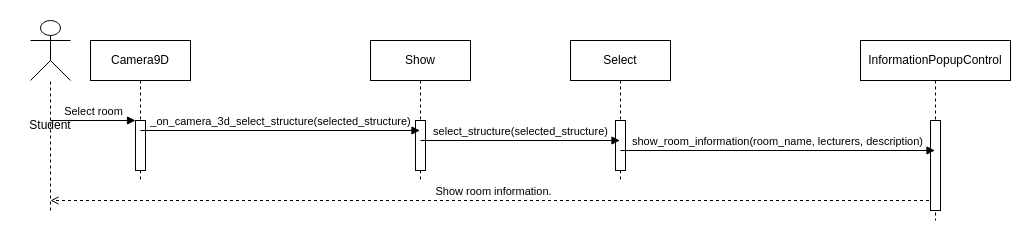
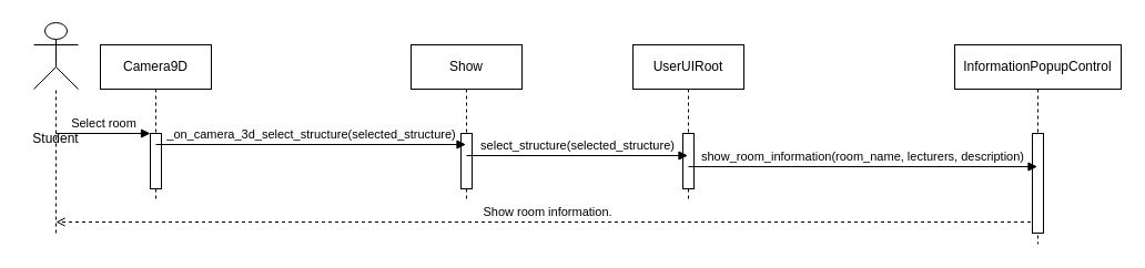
  <mxCell id="0" />
  <mxCell id="1" parent="0" />
  <mxCell id="2" value="Camera9D" style="shape=umlLifeline;perimeter=lifelinePerimeter;whiteSpace=wrap;html=1;container=0;dropTarget=0;collapsible=0;recursiveResize=0;outlineConnect=0;portConstraint=eastwest;newEdgeStyle={&quot;edgeStyle&quot;:&quot;elbowEdgeStyle&quot;,&quot;elbow&quot;:&quot;vertical&quot;,&quot;curved&quot;:0,&quot;rounded&quot;:0};" parent="1" vertex="1"><mxGeometry x="90" y="40" width="100" height="140" as="geometry" /></mxCell>
  <mxCell id="3" value="" style="html=1;points=[];perimeter=orthogonalPerimeter;outlineConnect=0;targetShapes=umlLifeline;portConstraint=eastwest;newEdgeStyle={&quot;edgeStyle&quot;:&quot;elbowEdgeStyle&quot;,&quot;elbow&quot;:&quot;vertical&quot;,&quot;curved&quot;:0,&quot;rounded&quot;:0};" parent="2" vertex="1"><mxGeometry x="45" y="80" width="10" height="50" as="geometry" /></mxCell>
  <mxCell id="4" value="Select room" style="html=1;verticalAlign=bottom;endArrow=block;elbow=vertical;rounded=0;" parent="1" target="3" edge="1"><mxGeometry relative="1" as="geometry"><mxPoint x="50" y="120" as="sourcePoint" /></mxGeometry></mxCell>
  <mxCell id="5" value="" style="shape=umlActor;verticalLabelPosition=bottom;verticalAlign=top;html=1;outlineConnect=0;align=center;" parent="1" vertex="1"><mxGeometry x="30" y="20" width="40" height="60" as="geometry" /></mxCell>
  <mxCell id="6" value="" style="endArrow=none;dashed=1;html=1;rounded=0;" parent="1" target="5" edge="1"><mxGeometry width="50" height="50" relative="1" as="geometry"><mxPoint x="50" y="210" as="sourcePoint" /><mxPoint x="170" y="190" as="targetPoint" /></mxGeometry></mxCell>
  <mxCell id="7" value="Student" style="text;html=1;align=center;verticalAlign=middle;whiteSpace=wrap;rounded=0;" parent="1" vertex="1"><mxGeometry x="20" y="110" width="60" height="30" as="geometry" /></mxCell>
  <mxCell id="8" value="Show room information." style="html=1;verticalAlign=bottom;endArrow=open;elbow=vertical;rounded=0;dashed=1;endFill=0;" parent="1" edge="1" source="15"><mxGeometry relative="1" as="geometry"><mxPoint x="970" y="200" as="sourcePoint" /><mxPoint x="50" y="200" as="targetPoint" /></mxGeometry></mxCell>
  <mxCell id="9" value="Show" style="shape=umlLifeline;perimeter=lifelinePerimeter;whiteSpace=wrap;html=1;container=0;dropTarget=0;collapsible=0;recursiveResize=0;outlineConnect=0;portConstraint=eastwest;newEdgeStyle={&quot;edgeStyle&quot;:&quot;elbowEdgeStyle&quot;,&quot;elbow&quot;:&quot;vertical&quot;,&quot;curved&quot;:0,&quot;rounded&quot;:0};" vertex="1" parent="1"><mxGeometry x="370" y="40" width="100" height="140" as="geometry" /></mxCell>
  <mxCell id="10" value="" style="html=1;points=[];perimeter=orthogonalPerimeter;outlineConnect=0;targetShapes=umlLifeline;portConstraint=eastwest;newEdgeStyle={&quot;edgeStyle&quot;:&quot;elbowEdgeStyle&quot;,&quot;elbow&quot;:&quot;vertical&quot;,&quot;curved&quot;:0,&quot;rounded&quot;:0};" vertex="1" parent="9"><mxGeometry x="45" y="80" width="10" height="50" as="geometry" /></mxCell>
  <mxCell id="11" value="_on_camera_3d_select_structure(selected_structure)" style="html=1;verticalAlign=bottom;endArrow=block;elbow=vertical;rounded=0;" edge="1" parent="1" target="9"><mxGeometry relative="1" as="geometry"><mxPoint x="140" y="130" as="sourcePoint" /><mxPoint x="325" y="130" as="targetPoint" /></mxGeometry></mxCell>
- <mxCell id="12" value="Select" style="shape=umlLifeline;perimeter=lifelinePerimeter;whiteSpace=wrap;html=1;container=0;dropTarget=0;collapsible=0;recursiveResize=0;outlineConnect=0;portConstraint=eastwest;newEdgeStyle={&quot;edgeStyle&quot;:&quot;elbowEdgeStyle&quot;,&quot;elbow&quot;:&quot;vertical&quot;,&quot;curved&quot;:0,&quot;rounded&quot;:0};" vertex="1" parent="1"><mxGeometry x="570" y="40" width="100" height="140" as="geometry" /></mxCell>
+ <mxCell id="12" value="UserUIRoot" style="shape=umlLifeline;perimeter=lifelinePerimeter;whiteSpace=wrap;html=1;container=0;dropTarget=0;collapsible=0;recursiveResize=0;outlineConnect=0;portConstraint=eastwest;newEdgeStyle={&quot;edgeStyle&quot;:&quot;elbowEdgeStyle&quot;,&quot;elbow&quot;:&quot;vertical&quot;,&quot;curved&quot;:0,&quot;rounded&quot;:0};" vertex="1" parent="1"><mxGeometry x="570" y="40" width="100" height="140" as="geometry" /></mxCell>
  <mxCell id="13" value="" style="html=1;points=[];perimeter=orthogonalPerimeter;outlineConnect=0;targetShapes=umlLifeline;portConstraint=eastwest;newEdgeStyle={&quot;edgeStyle&quot;:&quot;elbowEdgeStyle&quot;,&quot;elbow&quot;:&quot;vertical&quot;,&quot;curved&quot;:0,&quot;rounded&quot;:0};" vertex="1" parent="12"><mxGeometry x="45" y="80" width="10" height="50" as="geometry" /></mxCell>
  <mxCell id="14" value="select_structure(selected_structure)" style="html=1;verticalAlign=bottom;endArrow=block;elbow=vertical;rounded=0;" edge="1" parent="1" target="12"><mxGeometry relative="1" as="geometry"><mxPoint x="420" y="140" as="sourcePoint" /><mxPoint x="700" y="140" as="targetPoint" /></mxGeometry></mxCell>
  <mxCell id="15" value="InformationPopupControl" style="shape=umlLifeline;perimeter=lifelinePerimeter;whiteSpace=wrap;html=1;container=0;dropTarget=0;collapsible=0;recursiveResize=0;outlineConnect=0;portConstraint=eastwest;newEdgeStyle={&quot;edgeStyle&quot;:&quot;elbowEdgeStyle&quot;,&quot;elbow&quot;:&quot;vertical&quot;,&quot;curved&quot;:0,&quot;rounded&quot;:0};" vertex="1" parent="1"><mxGeometry x="860" y="40" width="150" height="180" as="geometry" /></mxCell>
  <mxCell id="16" value="" style="html=1;points=[];perimeter=orthogonalPerimeter;outlineConnect=0;targetShapes=umlLifeline;portConstraint=eastwest;newEdgeStyle={&quot;edgeStyle&quot;:&quot;elbowEdgeStyle&quot;,&quot;elbow&quot;:&quot;vertical&quot;,&quot;curved&quot;:0,&quot;rounded&quot;:0};" vertex="1" parent="15"><mxGeometry x="70" y="80" width="10" height="90" as="geometry" /></mxCell>
  <mxCell id="17" value="show_room_information(room_name, lecturers, description)" style="html=1;verticalAlign=bottom;endArrow=block;elbow=vertical;rounded=0;" edge="1" parent="1" target="15"><mxGeometry relative="1" as="geometry"><mxPoint x="620" y="150" as="sourcePoint" /><mxPoint x="820" y="150" as="targetPoint" /></mxGeometry></mxCell>
